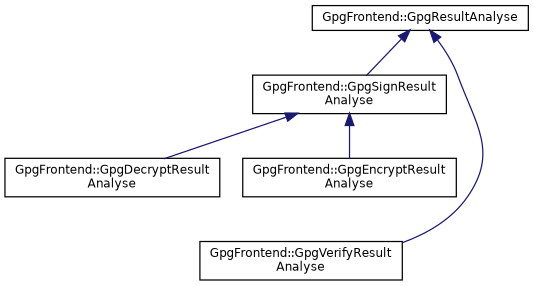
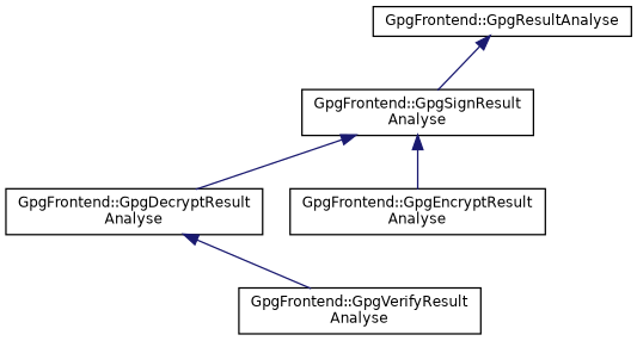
  digraph {
    rankdir=TB
    node [color=black fillcolor=white fontname=Helvetica fontsize=10 shape=record style=filled]
    edge [color=midnightblue dir=back fontname=Helvetica fontsize=10 labelfontname=Helvetica labelfontsize=10 style=solid]
    n1 [height=0.2 label="GpgFrontend::GpgResultAnalyse" width=0.4]
    n2 [height=0.2 label="GpgFrontend::GpgSignResult\lAnalyse" width=0.4]
    n3 [height=0.2 label="GpgFrontend::GpgVerifyResult\lAnalyse" width=0.4]
    n4 [height=0.2 label="GpgFrontend::GpgDecryptResult\lAnalyse" width=0.4]
    n5 [height=0.2 label="GpgFrontend::GpgEncryptResult\lAnalyse" width=0.4]
    n1 -> n2
-   n1 -> n3
+   n4 -> n3
    n2 -> n4
    n2 -> n5
  }
